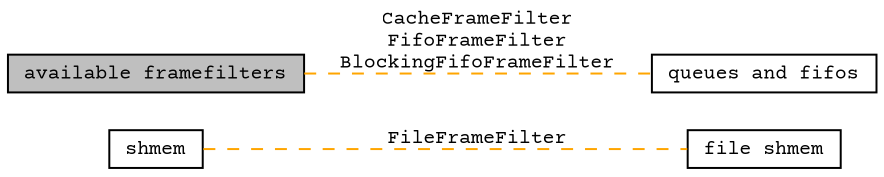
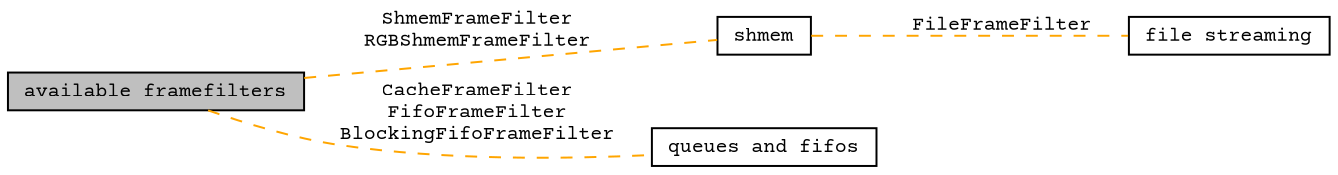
  digraph {
    fontname="Courier Prime"
    rankdir=LR
    node [color=black fillcolor=white fontname="Courier Prime" fontsize=10 shape=record style=filled]
    edge [color=orange dir=none fontname="Courier Prime" fontsize=10 labelfontname=Helvetica labelfontsize=10 shape=plaintext style=dashed]
    n1 [height=0.2 label=shmem width=0.4]
-   n2 [height=0.2 label="file shmem" width=0.4]
+   n2 [height=0.2 label="file streaming" width=0.4]
    n3 [height=0.2 label="queues and fifos" width=0.4]
    n4 [fillcolor=grey75 fontcolor=black height=0.2 label="available framefilters" width=0.4]
    n1 -> n2 [label=FileFrameFilter]
+   n4 -> n1 [label="ShmemFrameFilter\nRGBShmemFrameFilter"]
    n4 -> n3 [label="CacheFrameFilter\nFifoFrameFilter\nBlockingFifoFrameFilter"]
  }
